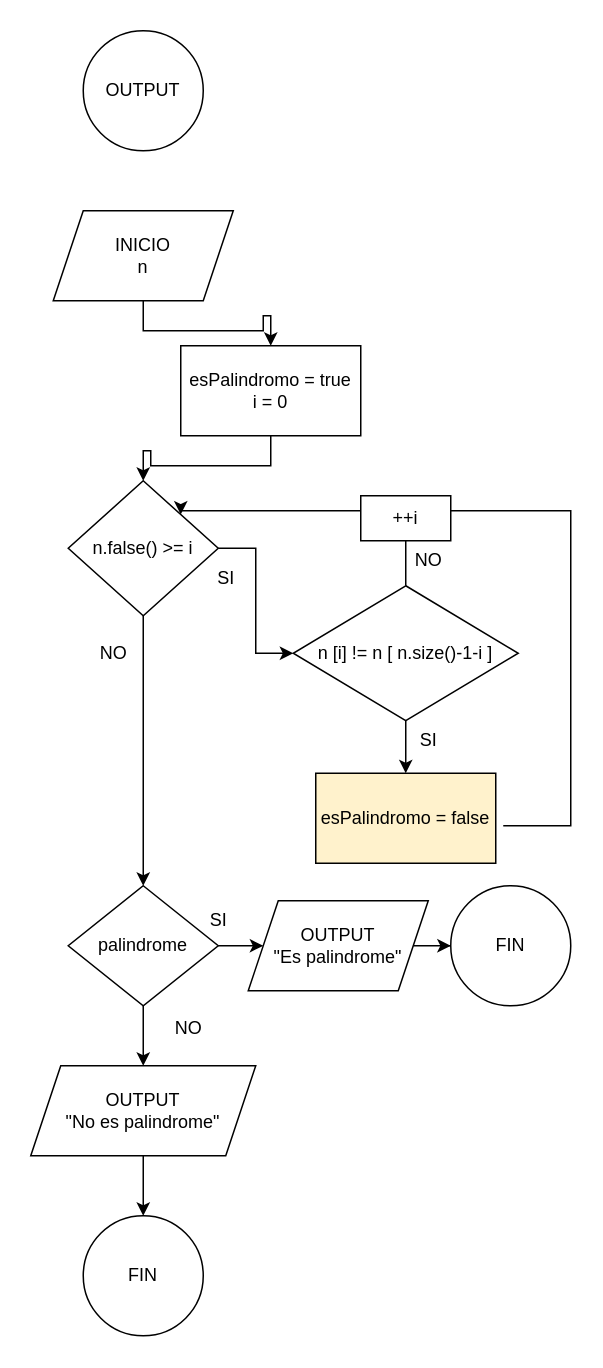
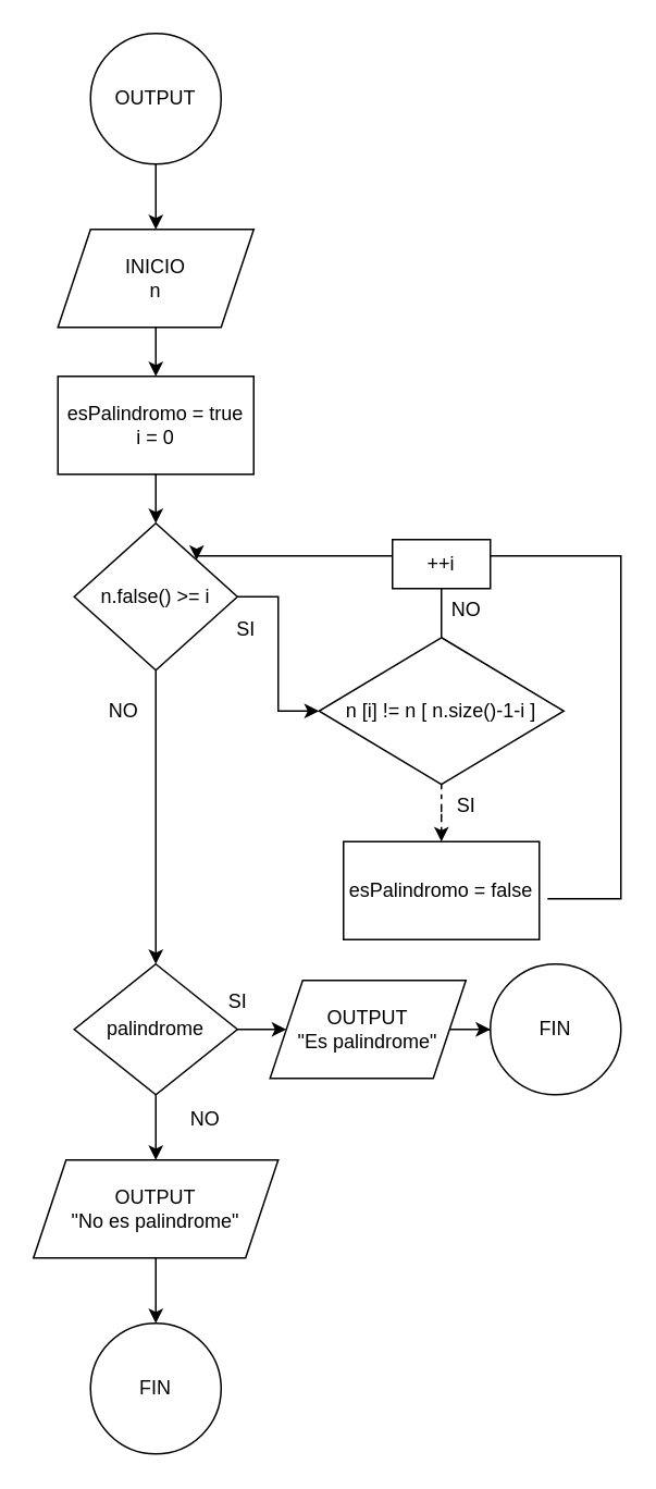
  <mxCell id="0" />
  <mxCell id="1" parent="0" />
+ <mxCell id="2" value="" style="edgeStyle=orthogonalEdgeStyle;rounded=0;orthogonalLoop=1;jettySize=auto;html=1;" edge="1" parent="1" source="3" target="5"><mxGeometry relative="1" as="geometry" /></mxCell>
  <mxCell id="3" value="OUTPUT" style="ellipse;whiteSpace=wrap;html=1;" vertex="1" parent="1"><mxGeometry x="55" y="20" width="80" height="80" as="geometry" /></mxCell>
  <mxCell id="4" value="" style="edgeStyle=orthogonalEdgeStyle;rounded=0;orthogonalLoop=1;jettySize=auto;html=1;" edge="1" parent="1" source="5" target="7"><mxGeometry relative="1" as="geometry" /></mxCell>
  <mxCell id="5" value="INICIO&lt;div&gt;n&lt;/div&gt;" style="shape=parallelogram;perimeter=parallelogramPerimeter;whiteSpace=wrap;html=1;fixedSize=1;" vertex="1" parent="1"><mxGeometry x="35" y="140" width="120" height="60" as="geometry" /></mxCell>
  <mxCell id="6" value="" style="edgeStyle=orthogonalEdgeStyle;rounded=0;orthogonalLoop=1;jettySize=auto;html=1;" edge="1" parent="1" source="7" target="10"><mxGeometry relative="1" as="geometry" /></mxCell>
- <mxCell id="7" value="esPalindromo = true&lt;div&gt;i = 0&lt;/div&gt;" style="whiteSpace=wrap;html=1;" vertex="1" parent="1"><mxGeometry x="120" y="230" width="120" height="60" as="geometry" /></mxCell>
+ <mxCell id="7" value="esPalindromo = true&lt;div&gt;i = 0&lt;/div&gt;" style="whiteSpace=wrap;html=1;" vertex="1" parent="1"><mxGeometry x="35" y="230" width="120" height="60" as="geometry" /></mxCell>
  <mxCell id="8" value="" style="edgeStyle=orthogonalEdgeStyle;rounded=0;orthogonalLoop=1;jettySize=auto;html=1;" edge="1" parent="1" source="10" target="14"><mxGeometry relative="1" as="geometry" /></mxCell>
  <mxCell id="9" value="" style="edgeStyle=orthogonalEdgeStyle;rounded=0;orthogonalLoop=1;jettySize=auto;html=1;" edge="1" parent="1" source="10" target="18"><mxGeometry relative="1" as="geometry" /></mxCell>
  <mxCell id="10" value="n.false() &amp;gt;= i" style="rhombus;whiteSpace=wrap;html=1;" vertex="1" parent="1"><mxGeometry x="45" y="320" width="100" height="90" as="geometry" /></mxCell>
  <mxCell id="11" value="SI" style="text;html=1;align=center;verticalAlign=middle;resizable=0;points=[];autosize=1;strokeColor=none;fillColor=none;" vertex="1" parent="1"><mxGeometry x="135" y="370" width="30" height="30" as="geometry" /></mxCell>
- <mxCell id="12" value="" style="edgeStyle=orthogonalEdgeStyle;rounded=0;orthogonalLoop=1;jettySize=auto;html=1;" edge="1" parent="1" source="14" target="15"><mxGeometry relative="1" as="geometry" /></mxCell>
+ <mxCell id="12" value="" style="edgeStyle=orthogonalEdgeStyle;rounded=0;orthogonalLoop=1;jettySize=auto;html=1;dashed=1;" edge="1" parent="1" source="14" target="15"><mxGeometry relative="1" as="geometry" /></mxCell>
  <mxCell id="13" style="edgeStyle=orthogonalEdgeStyle;rounded=0;orthogonalLoop=1;jettySize=auto;html=1;entryX=1;entryY=0;entryDx=0;entryDy=0;" edge="1" parent="1" source="14" target="10"><mxGeometry relative="1" as="geometry"><mxPoint x="135" y="340" as="targetPoint" /><Array as="points"><mxPoint x="270" y="340" /><mxPoint x="120" y="340" /></Array></mxGeometry></mxCell>
  <mxCell id="14" value="n [i] != n [ n.size()-1-i ]" style="rhombus;whiteSpace=wrap;html=1;" vertex="1" parent="1"><mxGeometry x="195" y="390" width="150" height="90" as="geometry" /></mxCell>
- <mxCell id="15" value="esPalindromo = false" style="whiteSpace=wrap;html=1;fillColor=#fff2cc;" vertex="1" parent="1"><mxGeometry x="210" y="515" width="120" height="60" as="geometry" /></mxCell>
+ <mxCell id="15" value="esPalindromo = false" style="whiteSpace=wrap;html=1;" vertex="1" parent="1"><mxGeometry x="210" y="515" width="120" height="60" as="geometry" /></mxCell>
  <mxCell id="16" value="" style="edgeStyle=orthogonalEdgeStyle;rounded=0;orthogonalLoop=1;jettySize=auto;html=1;" edge="1" parent="1" source="18" target="26"><mxGeometry relative="1" as="geometry" /></mxCell>
  <mxCell id="17" value="" style="edgeStyle=orthogonalEdgeStyle;rounded=0;orthogonalLoop=1;jettySize=auto;html=1;" edge="1" parent="1" source="18" target="30"><mxGeometry relative="1" as="geometry" /></mxCell>
  <mxCell id="18" value="palindrome" style="rhombus;whiteSpace=wrap;html=1;" vertex="1" parent="1"><mxGeometry x="45" y="590" width="100" height="80" as="geometry" /></mxCell>
  <mxCell id="19" value="SI" style="text;html=1;align=center;verticalAlign=middle;resizable=0;points=[];autosize=1;strokeColor=none;fillColor=none;" vertex="1" parent="1"><mxGeometry x="270" y="478" width="30" height="30" as="geometry" /></mxCell>
  <mxCell id="20" value="NO" style="text;html=1;align=center;verticalAlign=middle;resizable=0;points=[];autosize=1;strokeColor=none;fillColor=none;" vertex="1" parent="1"><mxGeometry x="55" y="420" width="40" height="30" as="geometry" /></mxCell>
  <mxCell id="21" value="" style="endArrow=none;html=1;rounded=0;" edge="1" parent="1"><mxGeometry width="50" height="50" relative="1" as="geometry"><mxPoint x="335" y="550" as="sourcePoint" /><mxPoint x="270" y="340" as="targetPoint" /><Array as="points"><mxPoint x="380" y="550" /><mxPoint x="380" y="340" /><mxPoint x="320" y="340" /></Array></mxGeometry></mxCell>
  <mxCell id="22" value="++i" style="whiteSpace=wrap;html=1;" vertex="1" parent="1"><mxGeometry x="240" y="330" width="60" height="30" as="geometry" /></mxCell>
  <mxCell id="23" value="NO" style="text;html=1;align=center;verticalAlign=middle;resizable=0;points=[];autosize=1;strokeColor=none;fillColor=none;" vertex="1" parent="1"><mxGeometry x="265" y="358" width="40" height="30" as="geometry" /></mxCell>
  <mxCell id="24" value="SI" style="text;html=1;align=center;verticalAlign=middle;resizable=0;points=[];autosize=1;strokeColor=none;fillColor=none;" vertex="1" parent="1"><mxGeometry x="130" y="598" width="30" height="30" as="geometry" /></mxCell>
  <mxCell id="25" value="" style="edgeStyle=orthogonalEdgeStyle;rounded=0;orthogonalLoop=1;jettySize=auto;html=1;" edge="1" parent="1" source="26" target="28"><mxGeometry relative="1" as="geometry" /></mxCell>
  <mxCell id="26" value="OUTPUT&lt;div&gt;&quot;Es palindrome&quot;&lt;/div&gt;" style="shape=parallelogram;perimeter=parallelogramPerimeter;whiteSpace=wrap;html=1;fixedSize=1;" vertex="1" parent="1"><mxGeometry x="165" y="600" width="120" height="60" as="geometry" /></mxCell>
  <mxCell id="27" value="NO" style="text;html=1;align=center;verticalAlign=middle;resizable=0;points=[];autosize=1;strokeColor=none;fillColor=none;" vertex="1" parent="1"><mxGeometry x="105" y="670" width="40" height="30" as="geometry" /></mxCell>
  <mxCell id="28" value="FIN" style="ellipse;whiteSpace=wrap;html=1;" vertex="1" parent="1"><mxGeometry x="300" y="590" width="80" height="80" as="geometry" /></mxCell>
  <mxCell id="29" value="" style="edgeStyle=orthogonalEdgeStyle;rounded=0;orthogonalLoop=1;jettySize=auto;html=1;" edge="1" parent="1" source="30" target="31"><mxGeometry relative="1" as="geometry" /></mxCell>
  <mxCell id="30" value="OUTPUT&lt;div&gt;&quot;No es palindrome&quot;&lt;/div&gt;" style="shape=parallelogram;perimeter=parallelogramPerimeter;whiteSpace=wrap;html=1;fixedSize=1;" vertex="1" parent="1"><mxGeometry x="20" y="710" width="150" height="60" as="geometry" /></mxCell>
  <mxCell id="31" value="FIN" style="ellipse;whiteSpace=wrap;html=1;" vertex="1" parent="1"><mxGeometry x="55" y="810" width="80" height="80" as="geometry" /></mxCell>
